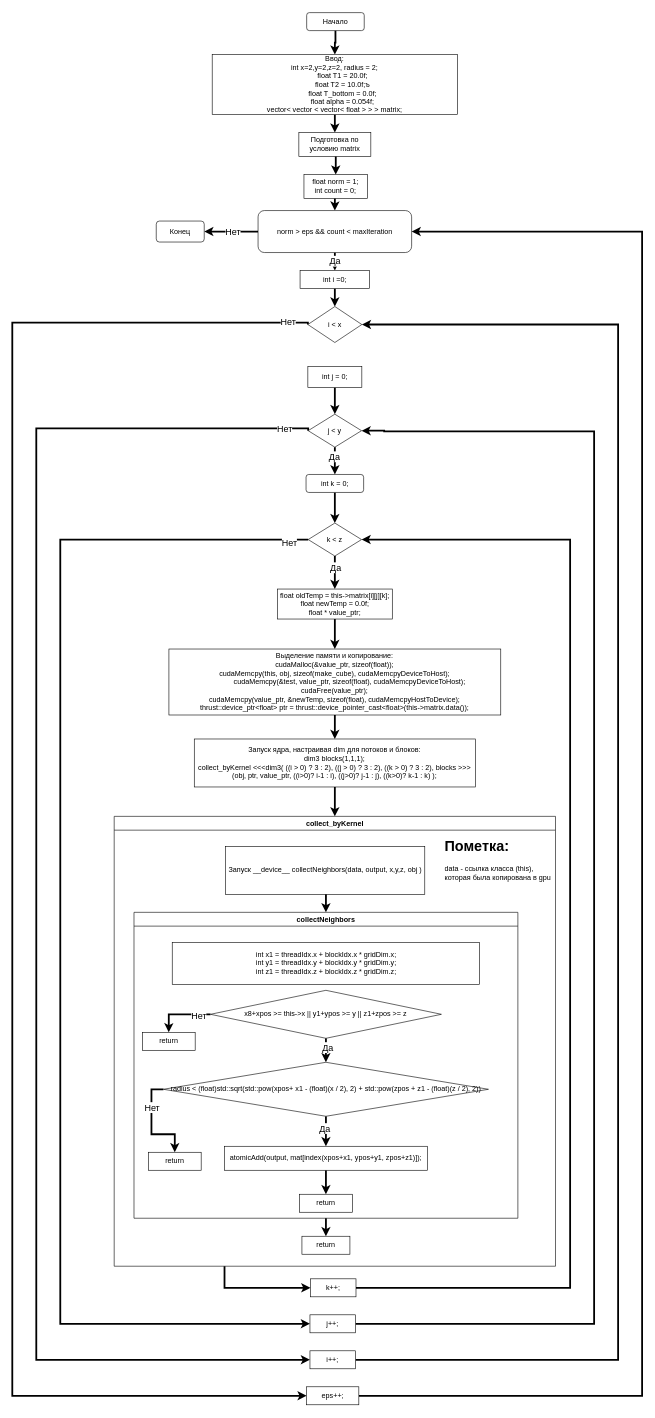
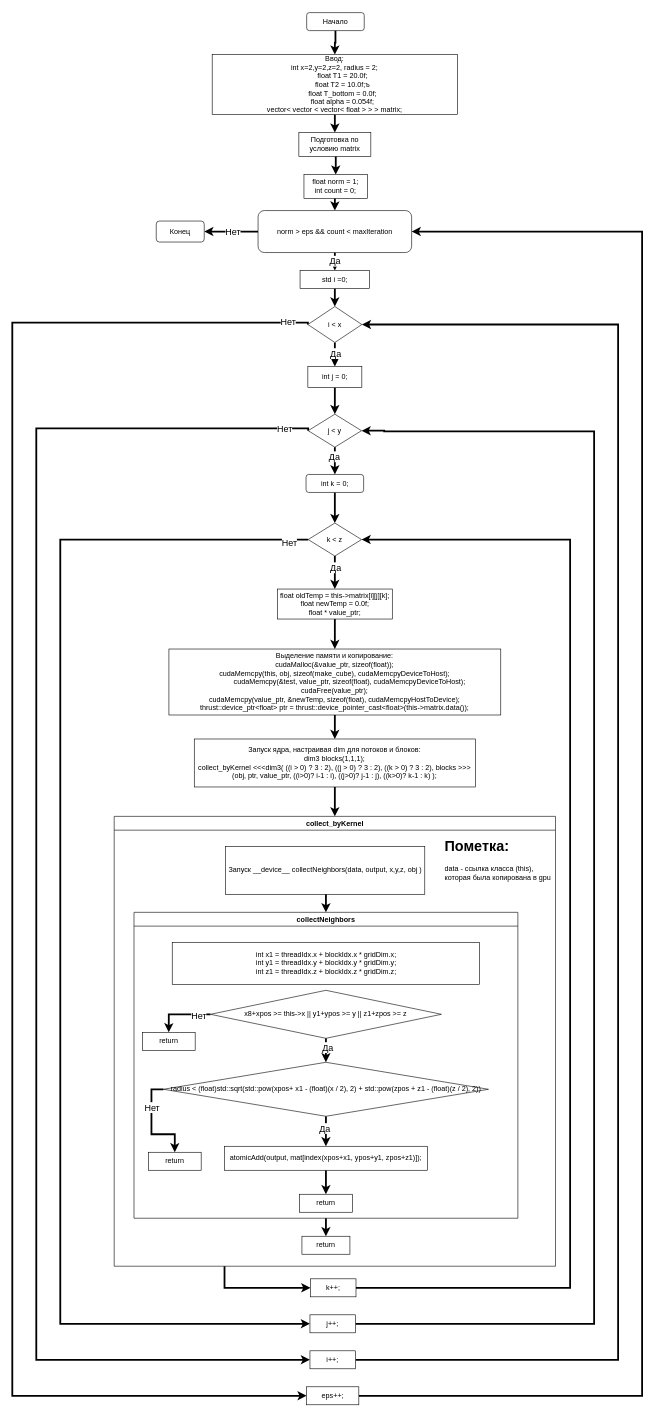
  <mxCell id="0" />
  <mxCell id="1" parent="0" />
  <mxCell id="2" style="edgeStyle=orthogonalEdgeStyle;rounded=0;orthogonalLoop=1;jettySize=auto;html=1;exitX=0.5;exitY=1;exitDx=0;exitDy=0;entryX=0.5;entryY=0;entryDx=0;entryDy=0;strokeWidth=3;" edge="1" parent="1" source="3" target="19"><mxGeometry relative="1" as="geometry" /></mxCell>
  <mxCell id="3" value="Начало" style="rounded=1;whiteSpace=wrap;html=1;" vertex="1" parent="1"><mxGeometry x="510.75" y="20" width="96" height="30" as="geometry" /></mxCell>
  <mxCell id="4" style="edgeStyle=orthogonalEdgeStyle;rounded=0;orthogonalLoop=1;jettySize=auto;html=1;exitX=0.5;exitY=1;exitDx=0;exitDy=0;entryX=0.5;entryY=0;entryDx=0;entryDy=0;strokeWidth=3;" edge="1" parent="1" source="5" target="10"><mxGeometry relative="1" as="geometry" /></mxCell>
  <mxCell id="5" value="&lt;div&gt;float norm = 1;&lt;/div&gt;&lt;div&gt;&lt;span style=&quot;background-color: initial;&quot;&gt;int count = 0;&lt;/span&gt;&lt;/div&gt;" style="rounded=0;whiteSpace=wrap;html=1;" vertex="1" parent="1"><mxGeometry x="506.25" y="290" width="106" height="40" as="geometry" /></mxCell>
  <mxCell id="6" style="edgeStyle=orthogonalEdgeStyle;rounded=0;orthogonalLoop=1;jettySize=auto;html=1;exitX=0.5;exitY=1;exitDx=0;exitDy=0;entryX=0.5;entryY=0;entryDx=0;entryDy=0;strokeWidth=3;" edge="1" parent="1" source="10" target="17"><mxGeometry relative="1" as="geometry" /></mxCell>
  <mxCell id="7" value="&lt;font style=&quot;font-size: 15px;&quot;&gt;Да&lt;/font&gt;" style="edgeLabel;html=1;align=center;verticalAlign=middle;resizable=0;points=[];" vertex="1" connectable="0" parent="6"><mxGeometry x="-0.15" relative="1" as="geometry"><mxPoint as="offset" /></mxGeometry></mxCell>
  <mxCell id="8" style="edgeStyle=orthogonalEdgeStyle;rounded=0;orthogonalLoop=1;jettySize=auto;html=1;exitX=0;exitY=0.5;exitDx=0;exitDy=0;entryX=1;entryY=0.5;entryDx=0;entryDy=0;strokeWidth=3;" edge="1" parent="1" source="10" target="42"><mxGeometry relative="1" as="geometry" /></mxCell>
  <mxCell id="9" value="&lt;font style=&quot;font-size: 15px;&quot;&gt;Нет&lt;/font&gt;" style="edgeLabel;html=1;align=center;verticalAlign=middle;resizable=0;points=[];" vertex="1" connectable="0" parent="8"><mxGeometry x="-0.07" relative="1" as="geometry"><mxPoint as="offset" /></mxGeometry></mxCell>
  <mxCell id="10" value="norm &amp;gt; eps &amp;amp;&amp;amp; count &amp;lt; maxIteration" style="whiteSpace=wrap;html=1;rounded=1;" vertex="1" parent="1"><mxGeometry x="429.76" y="350" width="256" height="70" as="geometry" /></mxCell>
+ <mxCell id="11" style="edgeStyle=orthogonalEdgeStyle;rounded=0;orthogonalLoop=1;jettySize=auto;html=1;exitX=0.5;exitY=1;exitDx=0;exitDy=0;strokeWidth=3;entryX=0.5;entryY=0;entryDx=0;entryDy=0;" edge="1" parent="1" source="15" target="72"><mxGeometry relative="1" as="geometry"><mxPoint x="620" y="670" as="targetPoint" /></mxGeometry></mxCell>
+ <mxCell id="12" value="&lt;font style=&quot;font-size: 15px;&quot;&gt;Да&lt;/font&gt;" style="edgeLabel;html=1;align=center;verticalAlign=middle;resizable=0;points=[];" vertex="1" connectable="0" parent="11"><mxGeometry x="-0.115" y="1" relative="1" as="geometry"><mxPoint as="offset" /></mxGeometry></mxCell>
  <mxCell id="13" style="edgeStyle=orthogonalEdgeStyle;rounded=0;orthogonalLoop=1;jettySize=auto;html=1;exitX=0;exitY=0.5;exitDx=0;exitDy=0;entryX=0;entryY=0.5;entryDx=0;entryDy=0;strokeWidth=3;" edge="1" parent="1" source="15" target="39"><mxGeometry relative="1" as="geometry"><Array as="points"><mxPoint x="20" y="537" /><mxPoint x="20" y="2326" /></Array></mxGeometry></mxCell>
  <mxCell id="14" value="&lt;font style=&quot;font-size: 15px;&quot;&gt;Нет&lt;/font&gt;" style="edgeLabel;html=1;align=center;verticalAlign=middle;resizable=0;points=[];" vertex="1" connectable="0" parent="13"><mxGeometry x="-0.974" y="-2" relative="1" as="geometry"><mxPoint as="offset" /></mxGeometry></mxCell>
  <mxCell id="15" value="i &amp;lt; x" style="rhombus;whiteSpace=wrap;html=1;" vertex="1" parent="1"><mxGeometry x="512.75" y="510" width="90" height="60" as="geometry" /></mxCell>
  <mxCell id="16" style="edgeStyle=orthogonalEdgeStyle;rounded=0;orthogonalLoop=1;jettySize=auto;html=1;exitX=0.5;exitY=1;exitDx=0;exitDy=0;entryX=0.5;entryY=0;entryDx=0;entryDy=0;strokeWidth=3;" edge="1" parent="1" source="17" target="15"><mxGeometry relative="1" as="geometry" /></mxCell>
- <mxCell id="17" value="int i =0;" style="rounded=0;whiteSpace=wrap;html=1;" vertex="1" parent="1"><mxGeometry x="499.76" y="450" width="116" height="30" as="geometry" /></mxCell>
+ <mxCell id="17" value="std i =0;" style="rounded=0;whiteSpace=wrap;html=1;" vertex="1" parent="1"><mxGeometry x="499.76" y="450" width="116" height="30" as="geometry" /></mxCell>
  <mxCell id="18" style="edgeStyle=orthogonalEdgeStyle;rounded=0;orthogonalLoop=1;jettySize=auto;html=1;exitX=0.5;exitY=1;exitDx=0;exitDy=0;entryX=0.5;entryY=0;entryDx=0;entryDy=0;strokeWidth=3;" edge="1" parent="1" source="19" target="41"><mxGeometry relative="1" as="geometry" /></mxCell>
  <mxCell id="19" value="Ввод:&lt;br&gt;&lt;div style=&quot;border-color: var(--border-color);&quot;&gt;int x=2,y=2,z=2, radius = 2;&lt;/div&gt;&lt;div style=&quot;border-color: var(--border-color);&quot;&gt;&amp;nbsp; &amp;nbsp; &amp;nbsp; &amp;nbsp; float T1 = 20.0f;&lt;/div&gt;&lt;div style=&quot;border-color: var(--border-color);&quot;&gt;&amp;nbsp; &amp;nbsp; &amp;nbsp; &amp;nbsp; float T2 = 10.0f;ъ&lt;/div&gt;&lt;div style=&quot;border-color: var(--border-color);&quot;&gt;&amp;nbsp; &amp;nbsp; &amp;nbsp; &amp;nbsp; float T_bottom = 0.0f;&lt;/div&gt;&lt;div style=&quot;border-color: var(--border-color);&quot;&gt;&amp;nbsp; &amp;nbsp; &amp;nbsp; &amp;nbsp; float alpha = 0.054f;&lt;/div&gt;&lt;div style=&quot;border-color: var(--border-color);&quot;&gt;vector&amp;lt; vector &amp;lt; vector&amp;lt; float &amp;gt; &amp;gt; &amp;gt; matrix;&lt;br&gt;&lt;/div&gt;" style="rounded=0;whiteSpace=wrap;html=1;" vertex="1" parent="1"><mxGeometry x="353.25" y="90" width="409" height="100" as="geometry" /></mxCell>
  <mxCell id="20" style="edgeStyle=orthogonalEdgeStyle;rounded=0;orthogonalLoop=1;jettySize=auto;html=1;exitX=0.5;exitY=1;exitDx=0;exitDy=0;entryX=0.5;entryY=0;entryDx=0;entryDy=0;strokeWidth=3;" edge="1" parent="1" source="24" target="74"><mxGeometry relative="1" as="geometry" /></mxCell>
  <mxCell id="21" value="&lt;font style=&quot;font-size: 15px;&quot;&gt;Да&lt;/font&gt;" style="edgeLabel;html=1;align=center;verticalAlign=middle;resizable=0;points=[];" vertex="1" connectable="0" parent="20"><mxGeometry x="-0.324" y="-1" relative="1" as="geometry"><mxPoint as="offset" /></mxGeometry></mxCell>
  <mxCell id="22" style="edgeStyle=orthogonalEdgeStyle;rounded=0;orthogonalLoop=1;jettySize=auto;html=1;exitX=0;exitY=0.5;exitDx=0;exitDy=0;entryX=0;entryY=0.5;entryDx=0;entryDy=0;strokeWidth=3;" edge="1" parent="1" source="24" target="37"><mxGeometry relative="1" as="geometry"><Array as="points"><mxPoint x="60" y="713" /><mxPoint x="60" y="2266" /></Array></mxGeometry></mxCell>
  <mxCell id="23" value="&lt;font style=&quot;font-size: 15px;&quot;&gt;Нет&lt;/font&gt;" style="edgeLabel;html=1;align=center;verticalAlign=middle;resizable=0;points=[];" vertex="1" connectable="0" parent="22"><mxGeometry x="-0.964" y="-1" relative="1" as="geometry"><mxPoint as="offset" /></mxGeometry></mxCell>
  <mxCell id="24" value="j &amp;lt; y" style="rhombus;whiteSpace=wrap;html=1;" vertex="1" parent="1"><mxGeometry x="513.25" y="689.5" width="89" height="55" as="geometry" /></mxCell>
  <mxCell id="25" style="edgeStyle=orthogonalEdgeStyle;rounded=0;orthogonalLoop=1;jettySize=auto;html=1;exitX=0.5;exitY=1;exitDx=0;exitDy=0;entryX=0.5;entryY=0;entryDx=0;entryDy=0;strokeWidth=3;" edge="1" parent="1" source="29" target="31"><mxGeometry relative="1" as="geometry" /></mxCell>
  <mxCell id="26" value="&lt;font style=&quot;font-size: 15px;&quot;&gt;Да&lt;/font&gt;" style="edgeLabel;html=1;align=center;verticalAlign=middle;resizable=0;points=[];" vertex="1" connectable="0" parent="25"><mxGeometry x="-0.348" y="1" relative="1" as="geometry"><mxPoint as="offset" /></mxGeometry></mxCell>
  <mxCell id="27" style="edgeStyle=orthogonalEdgeStyle;rounded=0;orthogonalLoop=1;jettySize=auto;html=1;exitX=0;exitY=0.5;exitDx=0;exitDy=0;entryX=0;entryY=0.5;entryDx=0;entryDy=0;strokeWidth=3;" edge="1" parent="1" source="29" target="35"><mxGeometry relative="1" as="geometry"><Array as="points"><mxPoint x="100" y="899" /><mxPoint x="100" y="2206" /></Array></mxGeometry></mxCell>
  <mxCell id="28" value="&lt;font style=&quot;font-size: 15px;&quot;&gt;Нет&lt;/font&gt;" style="edgeLabel;html=1;align=center;verticalAlign=middle;resizable=0;points=[];" vertex="1" connectable="0" parent="27"><mxGeometry x="-0.969" y="4" relative="1" as="geometry"><mxPoint x="1" as="offset" /></mxGeometry></mxCell>
  <mxCell id="29" value="k &amp;lt; z" style="rhombus;whiteSpace=wrap;html=1;" vertex="1" parent="1"><mxGeometry x="513.26" y="871" width="89" height="55" as="geometry" /></mxCell>
  <mxCell id="30" style="edgeStyle=orthogonalEdgeStyle;rounded=0;orthogonalLoop=1;jettySize=auto;html=1;exitX=0.5;exitY=1;exitDx=0;exitDy=0;entryX=0.5;entryY=0;entryDx=0;entryDy=0;strokeWidth=3;" edge="1" parent="1" source="31" target="44"><mxGeometry relative="1" as="geometry" /></mxCell>
  <mxCell id="31" value="&lt;div&gt;float oldTemp = this-&amp;gt;matrix[i][j][k];&lt;/div&gt;&lt;div&gt;&lt;span style=&quot;background-color: initial;&quot;&gt;float newTemp = 0.0f;&lt;/span&gt;&lt;/div&gt;&lt;div&gt;float * value_ptr;&lt;/div&gt;" style="rounded=0;whiteSpace=wrap;html=1;" vertex="1" parent="1"><mxGeometry x="462" y="981" width="191.5" height="50" as="geometry" /></mxCell>
  <mxCell id="32" style="edgeStyle=orthogonalEdgeStyle;rounded=0;orthogonalLoop=1;jettySize=auto;html=1;exitX=1;exitY=0.5;exitDx=0;exitDy=0;entryX=1;entryY=0.5;entryDx=0;entryDy=0;strokeWidth=3;" edge="1" parent="1" source="33" target="29"><mxGeometry relative="1" as="geometry"><Array as="points"><mxPoint x="950" y="2146" /><mxPoint x="950" y="899" /><mxPoint x="602" y="899" /></Array></mxGeometry></mxCell>
  <mxCell id="33" value="k++;" style="rounded=0;whiteSpace=wrap;html=1;" vertex="1" parent="1"><mxGeometry x="517" y="2131" width="76" height="30" as="geometry" /></mxCell>
  <mxCell id="34" style="edgeStyle=orthogonalEdgeStyle;rounded=0;orthogonalLoop=1;jettySize=auto;html=1;exitX=1;exitY=0.5;exitDx=0;exitDy=0;entryX=1;entryY=0.5;entryDx=0;entryDy=0;strokeWidth=3;" edge="1" parent="1" source="35" target="24"><mxGeometry relative="1" as="geometry"><Array as="points"><mxPoint x="990" y="2206" /><mxPoint x="990" y="718" /><mxPoint x="640" y="718" /></Array></mxGeometry></mxCell>
  <mxCell id="35" value="j++;" style="rounded=0;whiteSpace=wrap;html=1;" vertex="1" parent="1"><mxGeometry x="516.25" y="2191" width="76" height="30" as="geometry" /></mxCell>
  <mxCell id="36" style="edgeStyle=orthogonalEdgeStyle;rounded=0;orthogonalLoop=1;jettySize=auto;html=1;exitX=1;exitY=0.5;exitDx=0;exitDy=0;entryX=1;entryY=0.5;entryDx=0;entryDy=0;strokeWidth=3;" edge="1" parent="1" source="37" target="15"><mxGeometry relative="1" as="geometry"><Array as="points"><mxPoint x="1030" y="2266" /><mxPoint x="1030" y="540" /></Array></mxGeometry></mxCell>
  <mxCell id="37" value="i++;" style="rounded=0;whiteSpace=wrap;html=1;" vertex="1" parent="1"><mxGeometry x="516.25" y="2251" width="76" height="30" as="geometry" /></mxCell>
  <mxCell id="38" style="edgeStyle=orthogonalEdgeStyle;rounded=0;orthogonalLoop=1;jettySize=auto;html=1;exitX=1;exitY=0.5;exitDx=0;exitDy=0;entryX=1;entryY=0.5;entryDx=0;entryDy=0;strokeWidth=3;" edge="1" parent="1" source="39" target="10"><mxGeometry relative="1" as="geometry"><mxPoint x="770" y="2215.212" as="targetPoint" /><Array as="points"><mxPoint x="1070" y="2326" /><mxPoint x="1070" y="385" /></Array></mxGeometry></mxCell>
  <mxCell id="39" value="eps++;" style="rounded=0;whiteSpace=wrap;html=1;" vertex="1" parent="1"><mxGeometry x="510.75" y="2311" width="87" height="30" as="geometry" /></mxCell>
  <mxCell id="40" style="edgeStyle=orthogonalEdgeStyle;rounded=0;orthogonalLoop=1;jettySize=auto;html=1;exitX=0.5;exitY=1;exitDx=0;exitDy=0;entryX=0.5;entryY=0;entryDx=0;entryDy=0;strokeWidth=3;" edge="1" parent="1" source="41" target="5"><mxGeometry relative="1" as="geometry" /></mxCell>
  <mxCell id="41" value="Подготовка по условию matrix" style="rounded=0;whiteSpace=wrap;html=1;" vertex="1" parent="1"><mxGeometry x="497.76" y="220" width="120" height="40" as="geometry" /></mxCell>
  <mxCell id="42" value="Конец" style="rounded=1;whiteSpace=wrap;html=1;" vertex="1" parent="1"><mxGeometry x="260" y="367.5" width="80" height="35" as="geometry" /></mxCell>
  <mxCell id="43" style="edgeStyle=orthogonalEdgeStyle;rounded=0;orthogonalLoop=1;jettySize=auto;html=1;exitX=0.5;exitY=1;exitDx=0;exitDy=0;entryX=0.5;entryY=0;entryDx=0;entryDy=0;strokeWidth=3;" edge="1" parent="1" source="44" target="46"><mxGeometry relative="1" as="geometry" /></mxCell>
  <mxCell id="44" value="Выделение памяти и копирование:&lt;br&gt;&lt;div&gt;cudaMalloc(&amp;amp;value_ptr, sizeof(float));&lt;/div&gt;&lt;div&gt;&lt;div&gt;cudaMemcpy(this, obj, sizeof(make_cube), cudaMemcpyDeviceToHost);&lt;/div&gt;&lt;div&gt;&amp;nbsp; &amp;nbsp; &amp;nbsp; &amp;nbsp; &amp;nbsp; &amp;nbsp; &amp;nbsp; &amp;nbsp; cudaMemcpy(&amp;amp;test, value_ptr, sizeof(float), cudaMemcpyDeviceToHost);&amp;nbsp;&lt;/div&gt;&lt;div&gt;&lt;span style=&quot;background-color: initial;&quot;&gt;cudaFree(value_ptr);&lt;/span&gt;&lt;/div&gt;&lt;/div&gt;&lt;div&gt;cudaMemcpy(value_ptr, &amp;amp;newTemp, sizeof(float), cudaMemcpyHostToDevice);&lt;/div&gt;&lt;div&gt;thrust::device_ptr&amp;lt;float&amp;gt; ptr = thrust::device_pointer_cast&amp;lt;float&amp;gt;(this-&amp;gt;matrix.data());&lt;/div&gt;" style="rounded=0;whiteSpace=wrap;html=1;" vertex="1" parent="1"><mxGeometry x="281.13" y="1081" width="553.25" height="110" as="geometry" /></mxCell>
  <mxCell id="45" style="edgeStyle=orthogonalEdgeStyle;rounded=0;orthogonalLoop=1;jettySize=auto;html=1;exitX=0.5;exitY=1;exitDx=0;exitDy=0;entryX=0.5;entryY=0;entryDx=0;entryDy=0;strokeWidth=3;" edge="1" parent="1" source="46" target="48"><mxGeometry relative="1" as="geometry" /></mxCell>
  <mxCell id="46" value="Запуск ядра, настраивая dim для потоков и блоков:&lt;br&gt;&lt;div&gt;dim3 blocks(1,1,1);&lt;/div&gt;&lt;div&gt;&lt;span style=&quot;background-color: initial;&quot;&gt;collect_byKernel &amp;lt;&amp;lt;&amp;lt;&lt;/span&gt;&lt;span style=&quot;background-color: initial;&quot;&gt;dim3(&amp;nbsp;&lt;/span&gt;&lt;span style=&quot;background-color: initial;&quot;&gt;((i &amp;gt; 0) ? 3 : 2),&amp;nbsp;&lt;/span&gt;&lt;span style=&quot;background-color: initial;&quot;&gt;((j &amp;gt; 0) ? 3 : 2), ((&lt;/span&gt;&lt;span style=&quot;background-color: initial;&quot;&gt;k &amp;gt; 0) ? 3 : 2),&amp;nbsp;&lt;/span&gt;&lt;span style=&quot;background-color: initial;&quot;&gt;blocks&amp;nbsp;&lt;/span&gt;&lt;span style=&quot;background-color: initial;&quot;&gt;&amp;gt;&amp;gt;&amp;gt;&lt;/span&gt;&lt;br&gt;&lt;/div&gt;&lt;div&gt;&lt;span style=&quot;background-color: initial;&quot;&gt;(obj, ptr, value_ptr, ((i&amp;gt;0)? i-1 : i), ((j&amp;gt;0)? j-1 : j), ((k&amp;gt;0)? k-1 : k) );&lt;/span&gt;&lt;/div&gt;" style="rounded=0;whiteSpace=wrap;html=1;" vertex="1" parent="1"><mxGeometry x="323.38" y="1231" width="468.75" height="80" as="geometry" /></mxCell>
  <mxCell id="47" style="edgeStyle=orthogonalEdgeStyle;rounded=0;orthogonalLoop=1;jettySize=auto;html=1;exitX=0.25;exitY=1;exitDx=0;exitDy=0;entryX=0;entryY=0.5;entryDx=0;entryDy=0;strokeWidth=3;" edge="1" parent="1" source="48" target="33"><mxGeometry relative="1" as="geometry"><Array as="points"><mxPoint x="374" y="2146" /></Array></mxGeometry></mxCell>
  <mxCell id="48" value="collect_byKernel" style="swimlane;whiteSpace=wrap;html=1;startSize=23;" vertex="1" parent="1"><mxGeometry x="189.88" y="1360" width="735.75" height="750" as="geometry" /></mxCell>
  <mxCell id="49" style="edgeStyle=orthogonalEdgeStyle;rounded=0;orthogonalLoop=1;jettySize=auto;html=1;exitX=0.5;exitY=1;exitDx=0;exitDy=0;entryX=0.5;entryY=0;entryDx=0;entryDy=0;strokeWidth=3;" edge="1" parent="48" source="50" target="52"><mxGeometry relative="1" as="geometry" /></mxCell>
  <mxCell id="50" value="Запуск __device__&amp;nbsp;collectNeighbors(data, output, x,y,z, obj )" style="rounded=0;whiteSpace=wrap;html=1;" vertex="1" parent="48"><mxGeometry x="185.75" y="50" width="332.06" height="80" as="geometry" /></mxCell>
  <mxCell id="51" style="edgeStyle=orthogonalEdgeStyle;rounded=0;orthogonalLoop=1;jettySize=auto;html=1;exitX=0.5;exitY=1;exitDx=0;exitDy=0;entryX=0.5;entryY=0;entryDx=0;entryDy=0;strokeWidth=3;" edge="1" parent="48" source="52" target="69"><mxGeometry relative="1" as="geometry" /></mxCell>
  <mxCell id="52" value="collectNeighbors" style="swimlane;whiteSpace=wrap;html=1;" vertex="1" parent="48"><mxGeometry x="33" y="160" width="640" height="510" as="geometry" /></mxCell>
  <mxCell id="53" style="edgeStyle=orthogonalEdgeStyle;rounded=0;orthogonalLoop=1;jettySize=auto;html=1;exitX=0.5;exitY=1;exitDx=0;exitDy=0;entryX=0.5;entryY=0;entryDx=0;entryDy=0;strokeWidth=3;" edge="1" parent="52" source="57" target="59"><mxGeometry relative="1" as="geometry" /></mxCell>
  <mxCell id="54" value="&lt;font style=&quot;font-size: 15px;&quot;&gt;Да&lt;/font&gt;" style="edgeLabel;html=1;align=center;verticalAlign=middle;resizable=0;points=[];" vertex="1" connectable="0" parent="53"><mxGeometry x="-0.217" y="-2" relative="1" as="geometry"><mxPoint as="offset" /></mxGeometry></mxCell>
  <mxCell id="55" style="edgeStyle=orthogonalEdgeStyle;rounded=0;orthogonalLoop=1;jettySize=auto;html=1;exitX=0;exitY=0.5;exitDx=0;exitDy=0;strokeWidth=3;" edge="1" parent="52" source="57" target="67"><mxGeometry relative="1" as="geometry" /></mxCell>
  <mxCell id="56" value="&lt;font style=&quot;font-size: 15px;&quot;&gt;Нет&lt;/font&gt;" style="edgeLabel;html=1;align=center;verticalAlign=middle;resizable=0;points=[];" vertex="1" connectable="0" parent="55"><mxGeometry x="-0.396" relative="1" as="geometry"><mxPoint as="offset" /></mxGeometry></mxCell>
  <mxCell id="57" value="radius &amp;lt; (float)std::sqrt(std::pow(xpos+ x1 - (float)(x / 2), 2) + std::pow(zpos + z1 - (float)(z / 2), 2))" style="rhombus;whiteSpace=wrap;html=1;" vertex="1" parent="52"><mxGeometry x="49.07" y="250" width="541.87" height="90" as="geometry" /></mxCell>
  <mxCell id="58" style="edgeStyle=orthogonalEdgeStyle;rounded=0;orthogonalLoop=1;jettySize=auto;html=1;exitX=0.5;exitY=1;exitDx=0;exitDy=0;entryX=0.5;entryY=0;entryDx=0;entryDy=0;strokeWidth=3;" edge="1" parent="52" source="59" target="68"><mxGeometry relative="1" as="geometry" /></mxCell>
  <mxCell id="59" value="atomicAdd(output, mat[index(xpos+x1, ypos+y1, zpos+z1)]);" style="rounded=0;whiteSpace=wrap;html=1;" vertex="1" parent="52"><mxGeometry x="151" y="390" width="338" height="40" as="geometry" /></mxCell>
  <mxCell id="60" value="&lt;div&gt;int x1 = threadIdx.x + blockIdx.x * gridDim.x;&lt;/div&gt;&lt;div&gt;int y1 =&amp;nbsp;threadIdx.y + blockIdx.y * gridDim.y&lt;span style=&quot;background-color: initial;&quot;&gt;;&lt;/span&gt;&lt;/div&gt;&lt;div&gt;int z1 = threadIdx.z + blockIdx.z * gridDim.z;&lt;/div&gt;" style="rounded=0;whiteSpace=wrap;html=1;" vertex="1" parent="52"><mxGeometry x="63.75" y="50" width="512.5" height="70" as="geometry" /></mxCell>
  <mxCell id="61" style="edgeStyle=orthogonalEdgeStyle;rounded=0;orthogonalLoop=1;jettySize=auto;html=1;exitX=0.5;exitY=1;exitDx=0;exitDy=0;entryX=0.5;entryY=0;entryDx=0;entryDy=0;strokeWidth=3;" edge="1" parent="52" source="65" target="57"><mxGeometry relative="1" as="geometry" /></mxCell>
  <mxCell id="62" value="&lt;font style=&quot;font-size: 15px;&quot;&gt;Да&lt;/font&gt;" style="edgeLabel;html=1;align=center;verticalAlign=middle;resizable=0;points=[];" vertex="1" connectable="0" parent="61"><mxGeometry x="-0.25" y="3" relative="1" as="geometry"><mxPoint as="offset" /></mxGeometry></mxCell>
  <mxCell id="63" style="edgeStyle=orthogonalEdgeStyle;rounded=0;orthogonalLoop=1;jettySize=auto;html=1;exitX=0;exitY=0.5;exitDx=0;exitDy=0;entryX=0.5;entryY=0;entryDx=0;entryDy=0;strokeWidth=3;" edge="1" parent="52" source="65" target="66"><mxGeometry relative="1" as="geometry" /></mxCell>
  <mxCell id="64" value="&lt;font style=&quot;font-size: 15px;&quot;&gt;Нет&lt;/font&gt;" style="edgeLabel;html=1;align=center;verticalAlign=middle;resizable=0;points=[];" vertex="1" connectable="0" parent="63"><mxGeometry x="-0.588" y="1" relative="1" as="geometry"><mxPoint as="offset" /></mxGeometry></mxCell>
  <mxCell id="65" value="x8+xpos &amp;gt;= this-&amp;gt;x || y1+ypos &amp;gt;= y || z1+zpos &amp;gt;= z" style="rhombus;whiteSpace=wrap;html=1;" vertex="1" parent="52"><mxGeometry x="127.5" y="130" width="385" height="80" as="geometry" /></mxCell>
  <mxCell id="66" value="return" style="rounded=0;whiteSpace=wrap;html=1;" vertex="1" parent="52"><mxGeometry x="14" y="200" width="88" height="30" as="geometry" /></mxCell>
  <mxCell id="67" value="return" style="rounded=0;whiteSpace=wrap;html=1;" vertex="1" parent="52"><mxGeometry x="24" y="400" width="88" height="30" as="geometry" /></mxCell>
  <mxCell id="68" value="return" style="rounded=0;whiteSpace=wrap;html=1;" vertex="1" parent="52"><mxGeometry x="276" y="470" width="88" height="30" as="geometry" /></mxCell>
  <mxCell id="69" value="return" style="whiteSpace=wrap;html=1;" vertex="1" parent="48"><mxGeometry x="313" y="700" width="80" height="30" as="geometry" /></mxCell>
  <mxCell id="70" value="&lt;h1&gt;Пометка:&lt;/h1&gt;&lt;div&gt;data - ссылка класса (this), которая была копирована в gpu&lt;/div&gt;" style="text;html=1;strokeColor=none;fillColor=none;spacing=5;spacingTop=-20;whiteSpace=wrap;overflow=hidden;rounded=0;" vertex="1" parent="48"><mxGeometry x="545.75" y="30" width="190" height="120" as="geometry" /></mxCell>
  <mxCell id="71" style="edgeStyle=orthogonalEdgeStyle;rounded=0;orthogonalLoop=1;jettySize=auto;html=1;exitX=0.5;exitY=1;exitDx=0;exitDy=0;entryX=0.5;entryY=0;entryDx=0;entryDy=0;strokeWidth=3;" edge="1" parent="1" source="72" target="24"><mxGeometry relative="1" as="geometry" /></mxCell>
  <mxCell id="72" value="int j = 0;" style="rounded=0;whiteSpace=wrap;html=1;" vertex="1" parent="1"><mxGeometry x="512.76" y="610" width="90" height="35" as="geometry" /></mxCell>
  <mxCell id="73" style="edgeStyle=orthogonalEdgeStyle;rounded=0;orthogonalLoop=1;jettySize=auto;html=1;exitX=0.5;exitY=1;exitDx=0;exitDy=0;entryX=0.5;entryY=0;entryDx=0;entryDy=0;strokeWidth=3;" edge="1" parent="1" source="74" target="29"><mxGeometry relative="1" as="geometry" /></mxCell>
  <mxCell id="74" value="int k = 0;" style="whiteSpace=wrap;html=1;rounded=1;" vertex="1" parent="1"><mxGeometry x="509.75" y="790" width="96" height="30" as="geometry" /></mxCell>
